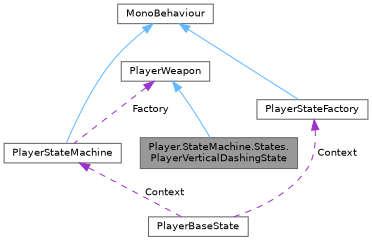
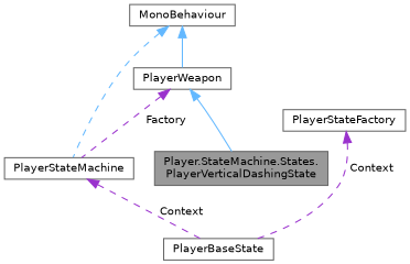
  digraph {
    node [color=gray40 fillcolor=white fontname=Helvetica fontsize=10 shape=box style=filled]
    edge [color=darkorchid3 dir=back fontname=Helvetica fontsize=10 labelfontname=Helvetica labelfontsize=10 style=dashed]
    n1 [fillcolor=grey60 fontcolor=black height=0.2 label="Player.StateMachine.States.\lPlayerVerticalDashingState" width=0.4]
    n2 [height=0.2 label=PlayerBaseState width=0.4]
    n3 [height=0.2 label=PlayerStateMachine width=0.4]
    n4 [height=0.2 label=MonoBehaviour width=0.4]
    n5 [height=0.2 label=PlayerWeapon width=0.4]
    n6 [height=0.2 label=PlayerStateFactory width=0.4]
    n3 -> n2 [label=" Context"]
-   n4 -> n3 [color=steelblue1 style=solid]
-   n4 -> n6 [color=steelblue1 style=solid]
+   n4 -> n3 [color=steelblue1]
+   n4 -> n5 [color=steelblue1 style=solid]
    n5 -> n1 [color=steelblue1 style=solid]
    n5 -> n3 [label=" Factory"]
    n6 -> n2 [label=" Context"]
  }
